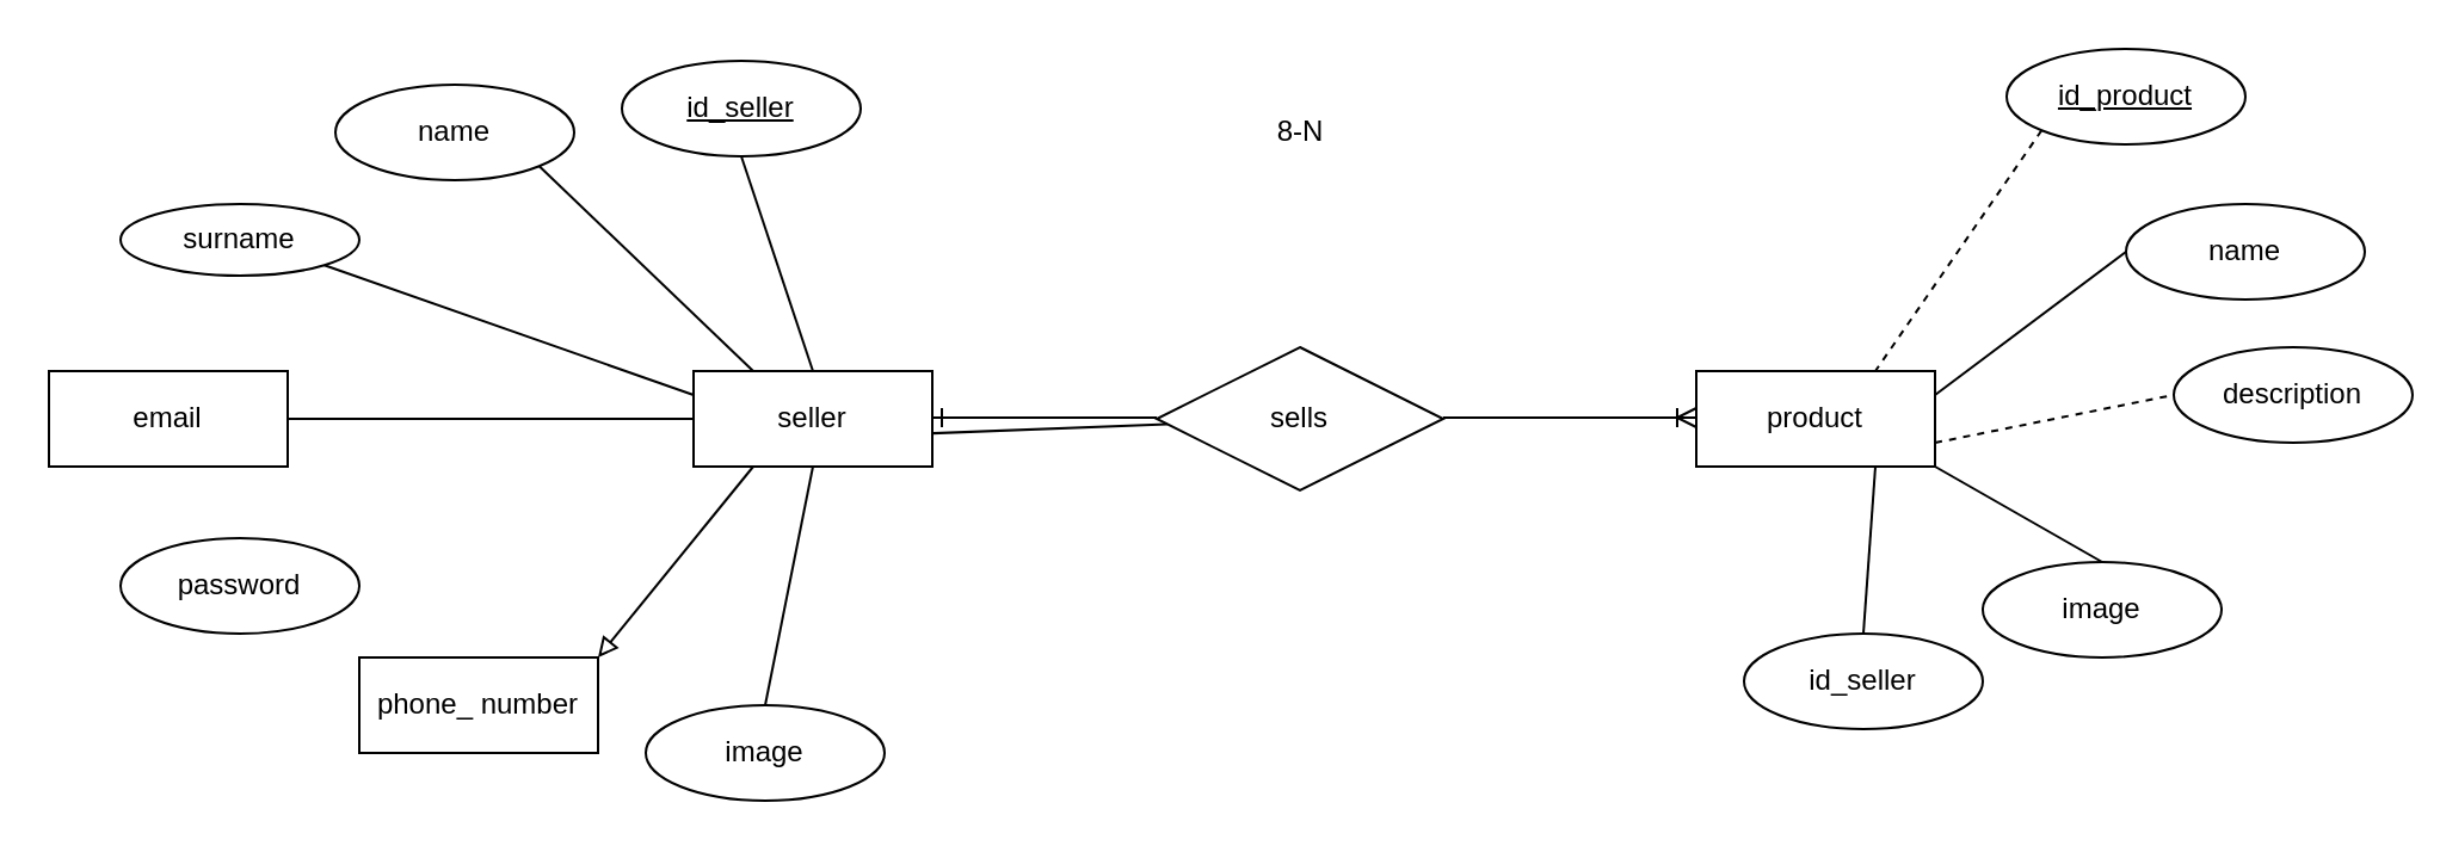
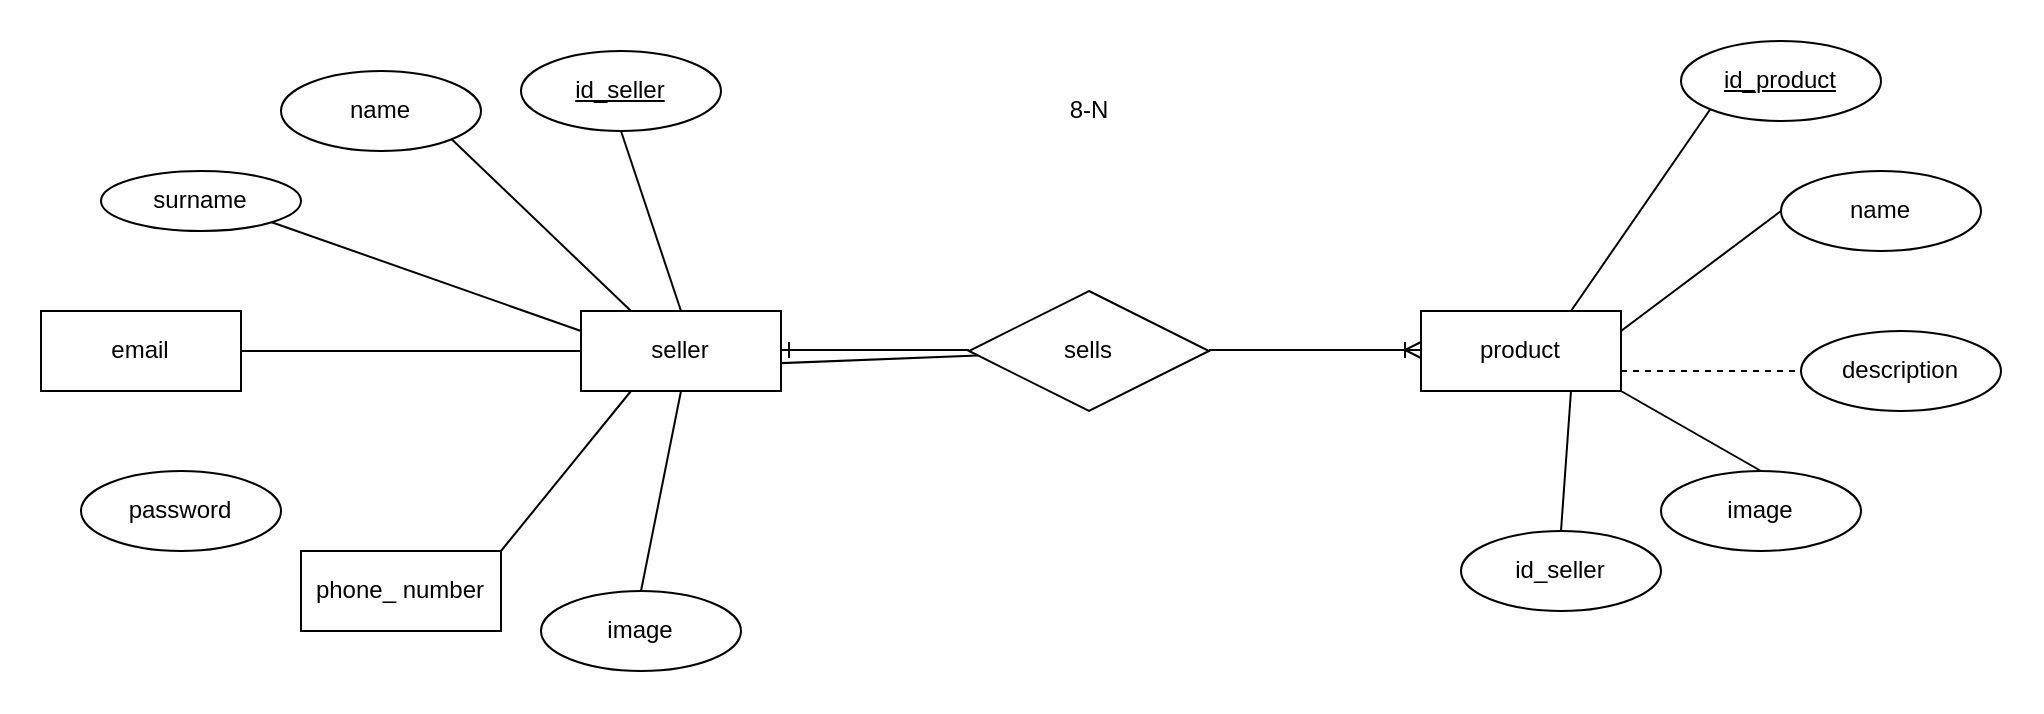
  <mxCell id="0" />
  <mxCell id="1" parent="0" />
  <mxCell id="2" style="edgeStyle=orthogonalEdgeStyle;rounded=0;orthogonalLoop=1;jettySize=auto;html=1;exitX=0;exitY=0.5;exitDx=0;exitDy=0;entryX=1;entryY=0.5;entryDx=0;entryDy=0;endArrow=ERone;endFill=0;" parent="1" edge="1"><mxGeometry relative="1" as="geometry"><mxPoint x="484" y="174.5" as="sourcePoint" /><mxPoint x="390" y="174.5" as="targetPoint" /></mxGeometry></mxCell>
  <mxCell id="3" style="edgeStyle=orthogonalEdgeStyle;rounded=0;orthogonalLoop=1;jettySize=auto;html=1;exitX=1;exitY=0.5;exitDx=0;exitDy=0;entryX=0;entryY=0.5;entryDx=0;entryDy=0;endArrow=ERoneToMany;endFill=0;" parent="1" edge="1"><mxGeometry relative="1" as="geometry"><mxPoint x="604" y="174.5" as="sourcePoint" /><mxPoint x="710" y="174.5" as="targetPoint" /></mxGeometry></mxCell>
  <mxCell id="4" value="sells" style="shape=rhombus;perimeter=rhombusPerimeter;whiteSpace=wrap;html=1;align=center;" parent="1" vertex="1"><mxGeometry x="484" y="145" width="120" height="60" as="geometry" /></mxCell>
  <mxCell id="5" style="rounded=0;orthogonalLoop=1;jettySize=auto;html=1;exitX=0.5;exitY=0;exitDx=0;exitDy=0;entryX=0.5;entryY=1;entryDx=0;entryDy=0;endArrow=none;endFill=0;" parent="1" source="12" target="18" edge="1"><mxGeometry relative="1" as="geometry" /></mxCell>
  <mxCell id="6" style="edgeStyle=none;rounded=0;orthogonalLoop=1;jettySize=auto;html=1;exitX=0.25;exitY=0;exitDx=0;exitDy=0;entryX=1;entryY=1;entryDx=0;entryDy=0;endArrow=none;endFill=0;" parent="1" source="12" target="19" edge="1"><mxGeometry relative="1" as="geometry" /></mxCell>
  <mxCell id="7" style="edgeStyle=none;rounded=0;orthogonalLoop=1;jettySize=auto;html=1;exitX=0;exitY=0.25;exitDx=0;exitDy=0;entryX=1;entryY=1;entryDx=0;entryDy=0;endArrow=none;endFill=0;" parent="1" source="12" target="21" edge="1"><mxGeometry relative="1" as="geometry" /></mxCell>
  <mxCell id="8" style="edgeStyle=none;rounded=0;orthogonalLoop=1;jettySize=auto;html=1;exitX=0;exitY=0.5;exitDx=0;exitDy=0;entryX=1;entryY=0.5;entryDx=0;entryDy=0;endArrow=none;endFill=0;" parent="1" source="12" target="20" edge="1"><mxGeometry relative="1" as="geometry" /></mxCell>
  <mxCell id="9" style="edgeStyle=none;rounded=0;orthogonalLoop=1;jettySize=auto;html=1;exitX=0.5;exitY=1;exitDx=0;exitDy=0;entryX=0.5;entryY=0;entryDx=0;entryDy=0;endArrow=none;endFill=0;" parent="1" source="12" target="24" edge="1"><mxGeometry relative="1" as="geometry" /></mxCell>
- <mxCell id="10" style="edgeStyle=none;rounded=0;orthogonalLoop=1;jettySize=auto;html=1;exitX=0.25;exitY=1;exitDx=0;exitDy=0;entryX=1;entryY=0;entryDx=0;entryDy=0;endArrow=block;endFill=0;" parent="1" source="12" target="23" edge="1"><mxGeometry relative="1" as="geometry" /></mxCell>
+ <mxCell id="10" style="edgeStyle=none;rounded=0;orthogonalLoop=1;jettySize=auto;html=1;exitX=0.25;exitY=1;exitDx=0;exitDy=0;entryX=1;entryY=0;entryDx=0;entryDy=0;endArrow=none;endFill=0;" parent="1" source="12" target="23" edge="1"><mxGeometry relative="1" as="geometry" /></mxCell>
  <mxCell id="11" style="edgeStyle=none;rounded=0;orthogonalLoop=1;jettySize=auto;html=1;exitX=0;exitY=0.75;exitDx=0;exitDy=0;endArrow=none;endFill=0;" parent="1" source="12" target="4" edge="1"><mxGeometry relative="1" as="geometry" /></mxCell>
  <mxCell id="12" value="seller" style="whiteSpace=wrap;html=1;align=center;" parent="1" vertex="1"><mxGeometry x="290" y="155" width="100" height="40" as="geometry" /></mxCell>
  <mxCell id="13" style="edgeStyle=none;rounded=0;orthogonalLoop=1;jettySize=auto;html=1;exitX=1;exitY=0.75;exitDx=0;exitDy=0;entryX=0;entryY=0.5;entryDx=0;entryDy=0;endArrow=none;endFill=0;dashed=1;" parent="1" source="17" target="26" edge="1"><mxGeometry relative="1" as="geometry" /></mxCell>
  <mxCell id="14" style="edgeStyle=none;rounded=0;orthogonalLoop=1;jettySize=auto;html=1;exitX=1;exitY=0.25;exitDx=0;exitDy=0;entryX=0;entryY=0.5;entryDx=0;entryDy=0;endArrow=none;endFill=0;" parent="1" source="17" target="25" edge="1"><mxGeometry relative="1" as="geometry" /></mxCell>
  <mxCell id="15" style="edgeStyle=none;rounded=0;orthogonalLoop=1;jettySize=auto;html=1;exitX=1;exitY=1;exitDx=0;exitDy=0;entryX=0.5;entryY=0;entryDx=0;entryDy=0;endArrow=none;endFill=0;" parent="1" source="17" target="27" edge="1"><mxGeometry relative="1" as="geometry" /></mxCell>
  <mxCell id="16" style="edgeStyle=none;rounded=0;orthogonalLoop=1;jettySize=auto;html=1;exitX=0.75;exitY=1;exitDx=0;exitDy=0;entryX=0.5;entryY=0;entryDx=0;entryDy=0;endArrow=none;endFill=0;" parent="1" source="17" target="30" edge="1"><mxGeometry relative="1" as="geometry" /></mxCell>
  <mxCell id="17" value="product" style="whiteSpace=wrap;html=1;align=center;" parent="1" vertex="1"><mxGeometry x="710" y="155" width="100" height="40" as="geometry" /></mxCell>
  <mxCell id="18" value="id_seller" style="ellipse;whiteSpace=wrap;html=1;align=center;fontStyle=4;" parent="1" vertex="1"><mxGeometry x="260" y="25" width="100" height="40" as="geometry" /></mxCell>
  <mxCell id="19" value="name" style="ellipse;whiteSpace=wrap;html=1;align=center;" parent="1" vertex="1"><mxGeometry x="140" y="35" width="100" height="40" as="geometry" /></mxCell>
  <mxCell id="20" value="email" style="whiteSpace=wrap;html=1;align=center;rounded=0;" parent="1" vertex="1"><mxGeometry x="20" y="155" width="100" height="40" as="geometry" /></mxCell>
  <mxCell id="21" value="surname" style="ellipse;whiteSpace=wrap;html=1;align=center;" parent="1" vertex="1"><mxGeometry x="50" y="85" width="100" height="30" as="geometry" /></mxCell>
- <mxCell id="22" value="password" style="ellipse;whiteSpace=wrap;html=1;align=center;" parent="1" vertex="1"><mxGeometry x="50" y="225" width="100" height="40" as="geometry" /></mxCell>
+ <mxCell id="22" value="password" style="ellipse;whiteSpace=wrap;html=1;align=center;" parent="1" vertex="1"><mxGeometry x="40" y="235" width="100" height="40" as="geometry" /></mxCell>
  <mxCell id="23" value="phone_ number" style="whiteSpace=wrap;html=1;align=center;rounded=0;" parent="1" vertex="1"><mxGeometry x="150" y="275" width="100" height="40" as="geometry" /></mxCell>
  <mxCell id="24" value="image" style="ellipse;whiteSpace=wrap;html=1;align=center;" parent="1" vertex="1"><mxGeometry x="270" y="295" width="100" height="40" as="geometry" /></mxCell>
  <mxCell id="25" value="name" style="ellipse;whiteSpace=wrap;html=1;align=center;" parent="1" vertex="1"><mxGeometry x="890" y="85" width="100" height="40" as="geometry" /></mxCell>
- <mxCell id="26" value="description" style="ellipse;whiteSpace=wrap;html=1;align=center;" parent="1" vertex="1"><mxGeometry x="910" y="145" width="100" height="40" as="geometry" /></mxCell>
+ <mxCell id="26" value="description" style="ellipse;whiteSpace=wrap;html=1;align=center;" parent="1" vertex="1"><mxGeometry x="900" y="165" width="100" height="40" as="geometry" /></mxCell>
  <mxCell id="27" value="image" style="ellipse;whiteSpace=wrap;html=1;align=center;" parent="1" vertex="1"><mxGeometry x="830" y="235" width="100" height="40" as="geometry" /></mxCell>
- <mxCell id="28" style="edgeStyle=none;rounded=0;orthogonalLoop=1;jettySize=auto;html=1;exitX=0;exitY=1;exitDx=0;exitDy=0;entryX=0.75;entryY=0;entryDx=0;entryDy=0;endArrow=none;endFill=0;dashed=1;" parent="1" source="29" target="17" edge="1"><mxGeometry relative="1" as="geometry" /></mxCell>
+ <mxCell id="28" style="edgeStyle=none;rounded=0;orthogonalLoop=1;jettySize=auto;html=1;exitX=0;exitY=1;exitDx=0;exitDy=0;entryX=0.75;entryY=0;entryDx=0;entryDy=0;endArrow=none;endFill=0;" parent="1" source="29" target="17" edge="1"><mxGeometry relative="1" as="geometry" /></mxCell>
  <mxCell id="29" value="id_product" style="ellipse;whiteSpace=wrap;html=1;align=center;fontStyle=4;" parent="1" vertex="1"><mxGeometry x="840" y="20" width="100" height="40" as="geometry" /></mxCell>
  <mxCell id="30" value="id_seller" style="ellipse;whiteSpace=wrap;html=1;align=center;" parent="1" vertex="1"><mxGeometry x="730" y="265" width="100" height="40" as="geometry" /></mxCell>
  <mxCell id="31" value="8-N" style="text;html=1;resizable=0;autosize=1;align=center;verticalAlign=middle;points=[];fillColor=none;strokeColor=none;rounded=0;" parent="1" vertex="1"><mxGeometry x="529" y="45" width="30" height="20" as="geometry" /></mxCell>
